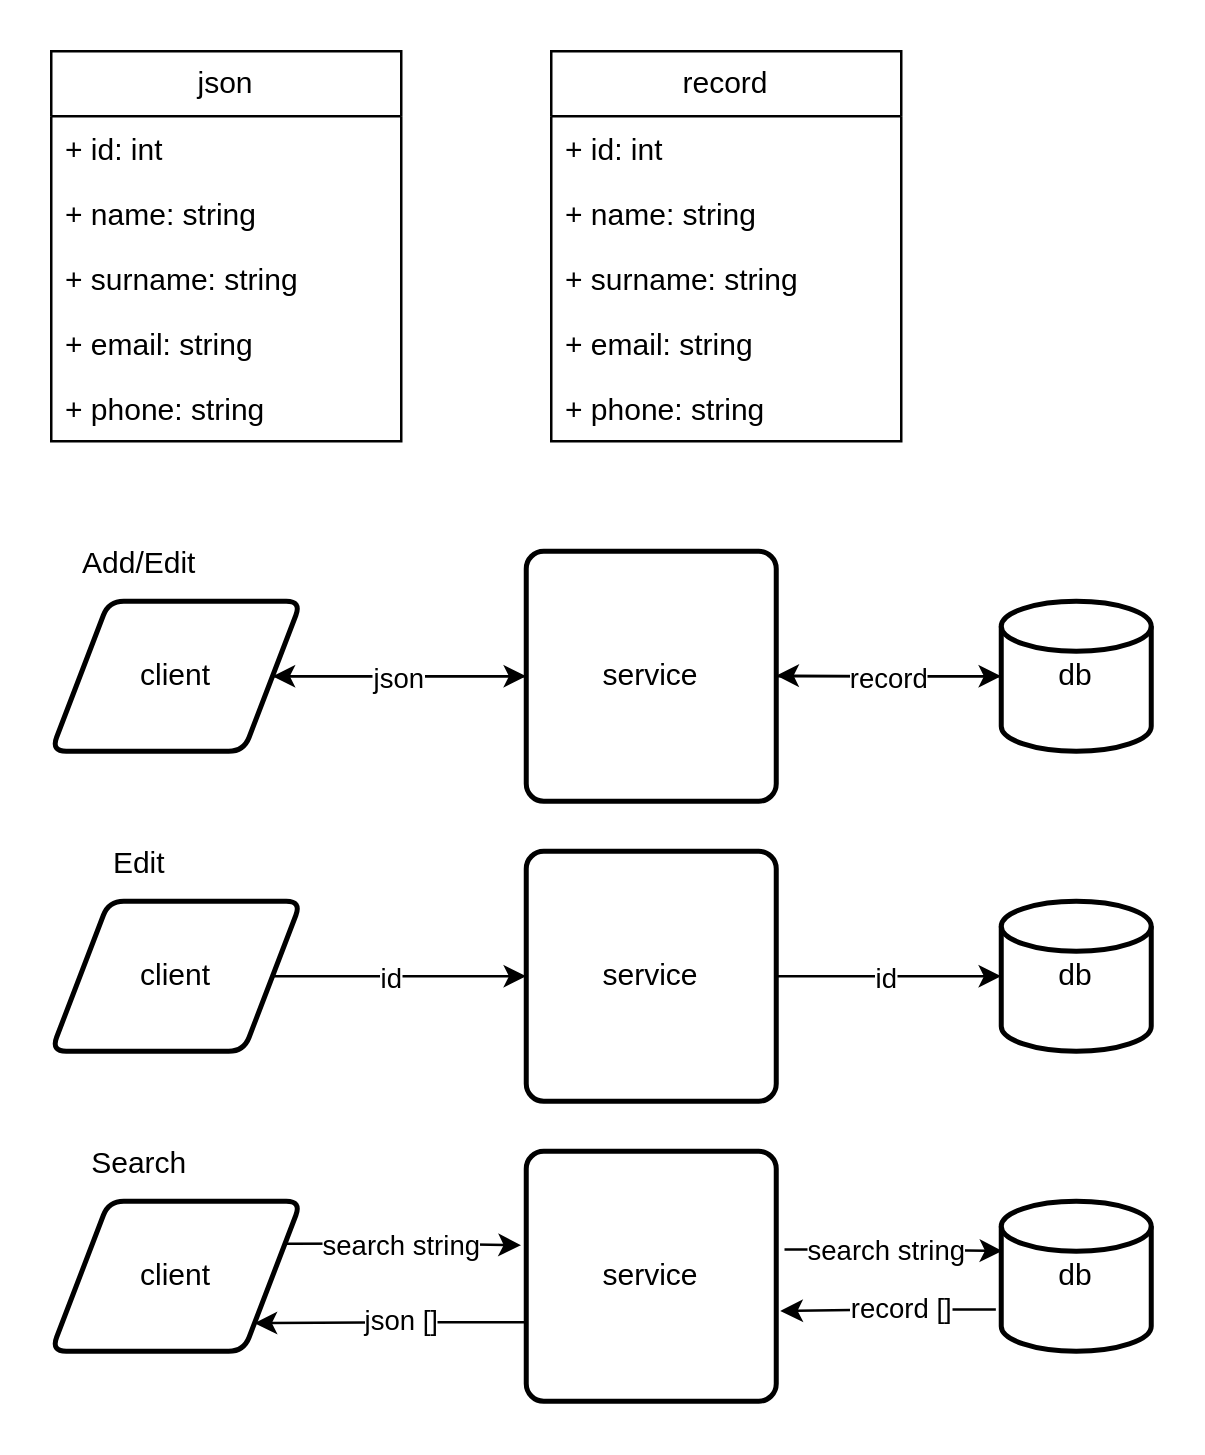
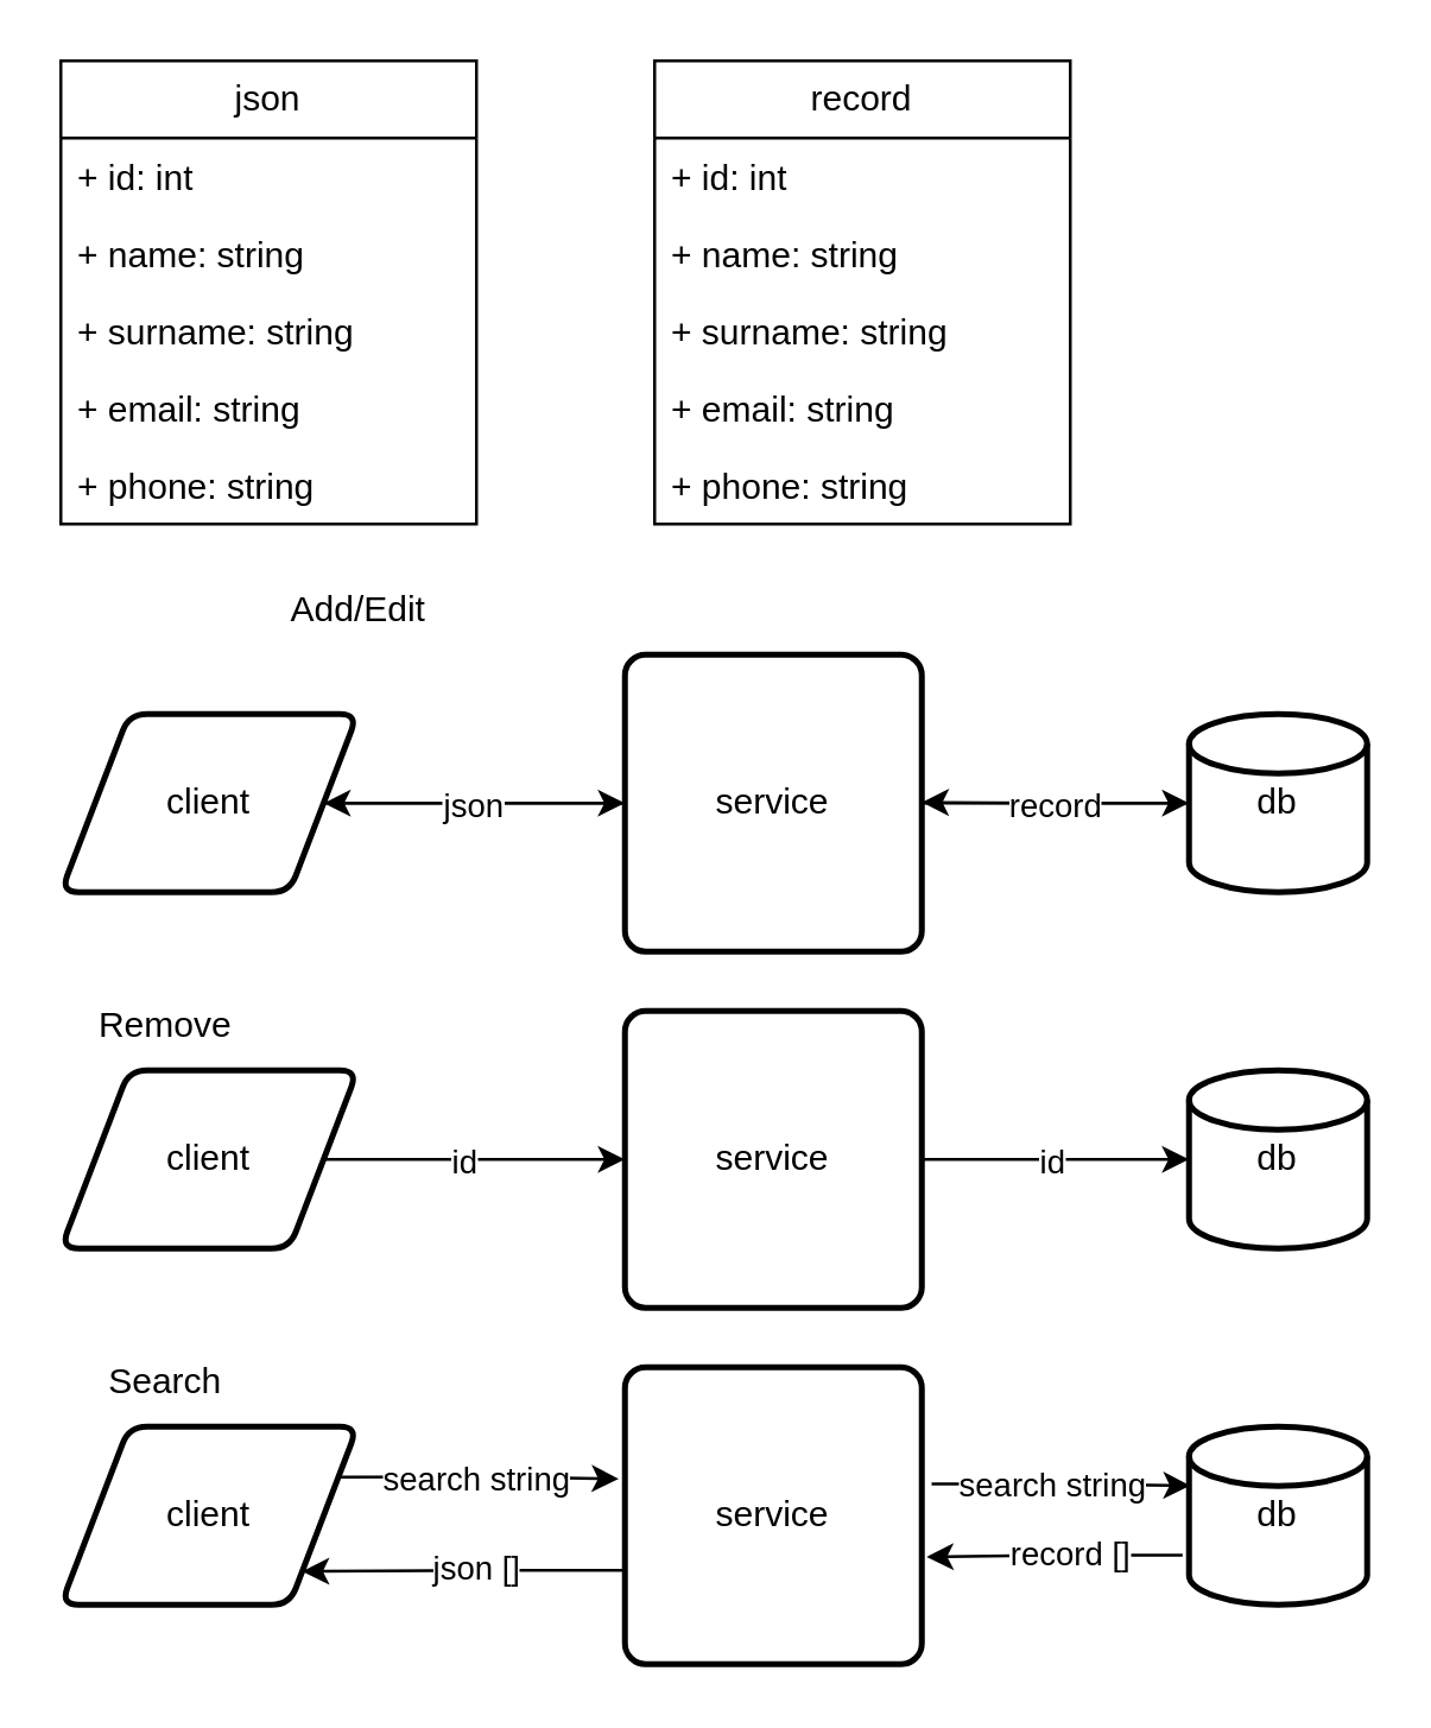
  <mxCell id="0" />
  <mxCell id="1" parent="0" />
  <mxCell id="2" style="edgeStyle=orthogonalEdgeStyle;rounded=0;orthogonalLoop=1;jettySize=auto;html=1;exitX=1;exitY=0.5;exitDx=0;exitDy=0;entryX=0;entryY=0.5;entryDx=0;entryDy=0;entryPerimeter=0;" edge="1" parent="1" source="13" target="14"><mxGeometry relative="1" as="geometry" /></mxCell>
  <mxCell id="3" value="json" style="swimlane;fontStyle=0;childLayout=stackLayout;horizontal=1;startSize=26;fillColor=none;horizontalStack=0;resizeParent=1;resizeParentMax=0;resizeLast=0;collapsible=1;marginBottom=0;whiteSpace=wrap;html=1;" vertex="1" parent="1"><mxGeometry x="20" y="20" width="140" height="156" as="geometry" /></mxCell>
  <mxCell id="4" value="+ id: int&lt;div&gt;&lt;br&gt;&lt;/div&gt;&lt;div&gt;&lt;br&gt;&lt;/div&gt;" style="text;strokeColor=none;fillColor=none;align=left;verticalAlign=top;spacingLeft=4;spacingRight=4;overflow=hidden;rotatable=0;points=[[0,0.5],[1,0.5]];portConstraint=eastwest;whiteSpace=wrap;html=1;" vertex="1" parent="3"><mxGeometry y="26" width="140" height="26" as="geometry" /></mxCell>
  <mxCell id="5" value="+ name: string" style="text;strokeColor=none;fillColor=none;align=left;verticalAlign=top;spacingLeft=4;spacingRight=4;overflow=hidden;rotatable=0;points=[[0,0.5],[1,0.5]];portConstraint=eastwest;whiteSpace=wrap;html=1;" vertex="1" parent="3"><mxGeometry y="52" width="140" height="26" as="geometry" /></mxCell>
  <mxCell id="6" value="+ surname: string" style="text;strokeColor=none;fillColor=none;align=left;verticalAlign=top;spacingLeft=4;spacingRight=4;overflow=hidden;rotatable=0;points=[[0,0.5],[1,0.5]];portConstraint=eastwest;whiteSpace=wrap;html=1;" vertex="1" parent="3"><mxGeometry y="78" width="140" height="26" as="geometry" /></mxCell>
  <mxCell id="7" value="+ email: string" style="text;strokeColor=none;fillColor=none;align=left;verticalAlign=top;spacingLeft=4;spacingRight=4;overflow=hidden;rotatable=0;points=[[0,0.5],[1,0.5]];portConstraint=eastwest;whiteSpace=wrap;html=1;" vertex="1" parent="3"><mxGeometry y="104" width="140" height="26" as="geometry" /></mxCell>
  <mxCell id="8" value="+ phone: string" style="text;strokeColor=none;fillColor=none;align=left;verticalAlign=top;spacingLeft=4;spacingRight=4;overflow=hidden;rotatable=0;points=[[0,0.5],[1,0.5]];portConstraint=eastwest;whiteSpace=wrap;html=1;" vertex="1" parent="3"><mxGeometry y="130" width="140" height="26" as="geometry" /></mxCell>
  <mxCell id="9" style="edgeStyle=orthogonalEdgeStyle;rounded=0;orthogonalLoop=1;jettySize=auto;html=1;exitX=1;exitY=0.5;exitDx=0;exitDy=0;entryX=0;entryY=0.5;entryDx=0;entryDy=0;" edge="1" parent="1" source="10" target="13"><mxGeometry relative="1" as="geometry" /></mxCell>
  <mxCell id="10" value="client" style="shape=parallelogram;html=1;strokeWidth=2;perimeter=parallelogramPerimeter;whiteSpace=wrap;rounded=1;arcSize=12;size=0.23;" vertex="1" parent="1"><mxGeometry x="20" y="240" width="100" height="60" as="geometry" /></mxCell>
  <mxCell id="11" style="edgeStyle=orthogonalEdgeStyle;rounded=0;orthogonalLoop=1;jettySize=auto;html=1;entryX=1;entryY=0.5;entryDx=0;entryDy=0;" edge="1" parent="1" source="13" target="10"><mxGeometry relative="1" as="geometry" /></mxCell>
  <mxCell id="12" value="json" style="edgeLabel;html=1;align=center;verticalAlign=middle;resizable=0;points=[];" vertex="1" connectable="0" parent="11"><mxGeometry x="0.019" relative="1" as="geometry"><mxPoint as="offset" /></mxGeometry></mxCell>
  <mxCell id="13" value="service" style="rounded=1;whiteSpace=wrap;html=1;absoluteArcSize=1;arcSize=14;strokeWidth=2;" vertex="1" parent="1"><mxGeometry x="210" y="220" width="100" height="100" as="geometry" /></mxCell>
  <mxCell id="14" value="db" style="strokeWidth=2;html=1;shape=mxgraph.flowchart.database;whiteSpace=wrap;" vertex="1" parent="1"><mxGeometry x="400" y="240" width="60" height="60" as="geometry" /></mxCell>
  <mxCell id="15" style="edgeStyle=orthogonalEdgeStyle;rounded=0;orthogonalLoop=1;jettySize=auto;html=1;entryX=1;entryY=0.5;entryDx=0;entryDy=0;exitX=0;exitY=0.5;exitDx=0;exitDy=0;exitPerimeter=0;" edge="1" parent="1" source="14"><mxGeometry relative="1" as="geometry"><mxPoint x="381" y="269.71" as="sourcePoint" /><mxPoint x="310" y="269.71" as="targetPoint" /></mxGeometry></mxCell>
  <mxCell id="16" value="record" style="edgeLabel;html=1;align=center;verticalAlign=middle;resizable=0;points=[];" vertex="1" connectable="0" parent="15"><mxGeometry x="0.019" relative="1" as="geometry"><mxPoint as="offset" /></mxGeometry></mxCell>
- <mxCell id="17" value="Add/Edit" style="text;html=1;align=center;verticalAlign=middle;resizable=0;points=[];autosize=1;strokeColor=none;fillColor=none;" vertex="1" parent="1"><mxGeometry x="20" y="210" width="70" height="30" as="geometry" /></mxCell>
+ <mxCell id="17" value="Add/Edit" style="text;html=1;align=center;verticalAlign=middle;resizable=0;points=[];autosize=1;strokeColor=none;fillColor=none;" vertex="1" parent="1"><mxGeometry x="85" y="190" width="70" height="30" as="geometry" /></mxCell>
  <mxCell id="18" style="edgeStyle=orthogonalEdgeStyle;rounded=0;orthogonalLoop=1;jettySize=auto;html=1;exitX=1;exitY=0.5;exitDx=0;exitDy=0;entryX=0;entryY=0.5;entryDx=0;entryDy=0;entryPerimeter=0;" edge="1" parent="1" source="23" target="24"><mxGeometry relative="1" as="geometry" /></mxCell>
  <mxCell id="19" value="id" style="edgeLabel;html=1;align=center;verticalAlign=middle;resizable=0;points=[];" vertex="1" connectable="0" parent="18"><mxGeometry x="-0.043" y="-1" relative="1" as="geometry"><mxPoint y="-1" as="offset" /></mxGeometry></mxCell>
  <mxCell id="20" style="edgeStyle=orthogonalEdgeStyle;rounded=0;orthogonalLoop=1;jettySize=auto;html=1;exitX=1;exitY=0.5;exitDx=0;exitDy=0;entryX=0;entryY=0.5;entryDx=0;entryDy=0;" edge="1" parent="1" source="22" target="23"><mxGeometry relative="1" as="geometry" /></mxCell>
  <mxCell id="21" value="id" style="edgeLabel;html=1;align=center;verticalAlign=middle;resizable=0;points=[];" vertex="1" connectable="0" parent="20"><mxGeometry x="0.029" y="-1" relative="1" as="geometry"><mxPoint x="-5" y="-1" as="offset" /></mxGeometry></mxCell>
  <mxCell id="22" value="client" style="shape=parallelogram;html=1;strokeWidth=2;perimeter=parallelogramPerimeter;whiteSpace=wrap;rounded=1;arcSize=12;size=0.23;" vertex="1" parent="1"><mxGeometry x="20" y="360" width="100" height="60" as="geometry" /></mxCell>
  <mxCell id="23" value="service" style="rounded=1;whiteSpace=wrap;html=1;absoluteArcSize=1;arcSize=14;strokeWidth=2;" vertex="1" parent="1"><mxGeometry x="210" y="340" width="100" height="100" as="geometry" /></mxCell>
  <mxCell id="24" value="db" style="strokeWidth=2;html=1;shape=mxgraph.flowchart.database;whiteSpace=wrap;" vertex="1" parent="1"><mxGeometry x="400" y="360" width="60" height="60" as="geometry" /></mxCell>
- <mxCell id="25" value="Edit" style="text;html=1;align=center;verticalAlign=middle;resizable=0;points=[];autosize=1;strokeColor=none;fillColor=none;" vertex="1" parent="1"><mxGeometry x="20" y="330" width="70" height="30" as="geometry" /></mxCell>
+ <mxCell id="25" value="Remove" style="text;html=1;align=center;verticalAlign=middle;resizable=0;points=[];autosize=1;strokeColor=none;fillColor=none;" vertex="1" parent="1"><mxGeometry x="20" y="330" width="70" height="30" as="geometry" /></mxCell>
  <mxCell id="26" value="client" style="shape=parallelogram;html=1;strokeWidth=2;perimeter=parallelogramPerimeter;whiteSpace=wrap;rounded=1;arcSize=12;size=0.23;" vertex="1" parent="1"><mxGeometry x="20" y="480" width="100" height="60" as="geometry" /></mxCell>
  <mxCell id="27" value="service" style="rounded=1;whiteSpace=wrap;html=1;absoluteArcSize=1;arcSize=14;strokeWidth=2;" vertex="1" parent="1"><mxGeometry x="210" y="460" width="100" height="100" as="geometry" /></mxCell>
  <mxCell id="28" style="edgeStyle=orthogonalEdgeStyle;rounded=0;orthogonalLoop=1;jettySize=auto;html=1;exitX=-0.036;exitY=0.721;exitDx=0;exitDy=0;exitPerimeter=0;entryX=1.016;entryY=0.639;entryDx=0;entryDy=0;entryPerimeter=0;" edge="1" parent="1" source="30" target="27"><mxGeometry relative="1" as="geometry" /></mxCell>
  <mxCell id="29" value="record []" style="edgeLabel;html=1;align=center;verticalAlign=middle;resizable=0;points=[];" vertex="1" connectable="0" parent="28"><mxGeometry x="-0.211" y="-1" relative="1" as="geometry"><mxPoint x="-4" as="offset" /></mxGeometry></mxCell>
  <mxCell id="30" value="db" style="strokeWidth=2;html=1;shape=mxgraph.flowchart.database;whiteSpace=wrap;" vertex="1" parent="1"><mxGeometry x="400" y="480" width="60" height="60" as="geometry" /></mxCell>
  <mxCell id="31" value="Search" style="text;html=1;align=center;verticalAlign=middle;resizable=0;points=[];autosize=1;strokeColor=none;fillColor=none;" vertex="1" parent="1"><mxGeometry x="25" y="450" width="60" height="30" as="geometry" /></mxCell>
  <mxCell id="32" style="edgeStyle=orthogonalEdgeStyle;rounded=0;orthogonalLoop=1;jettySize=auto;html=1;exitX=1;exitY=0.25;exitDx=0;exitDy=0;entryX=-0.021;entryY=0.376;entryDx=0;entryDy=0;entryPerimeter=0;" edge="1" parent="1" source="26" target="27"><mxGeometry relative="1" as="geometry" /></mxCell>
  <mxCell id="33" value="search string" style="edgeLabel;html=1;align=center;verticalAlign=middle;resizable=0;points=[];" vertex="1" connectable="0" parent="32"><mxGeometry x="-0.13" y="-1" relative="1" as="geometry"><mxPoint x="5" as="offset" /></mxGeometry></mxCell>
  <mxCell id="34" style="edgeStyle=orthogonalEdgeStyle;rounded=0;orthogonalLoop=1;jettySize=auto;html=1;entryX=1;entryY=1;entryDx=0;entryDy=0;exitX=-0.001;exitY=0.684;exitDx=0;exitDy=0;exitPerimeter=0;" edge="1" parent="1" source="27" target="26"><mxGeometry relative="1" as="geometry"><mxPoint x="210" y="530" as="sourcePoint" /></mxGeometry></mxCell>
  <mxCell id="35" value="json []" style="edgeLabel;html=1;align=center;verticalAlign=middle;resizable=0;points=[];" vertex="1" connectable="0" parent="34"><mxGeometry x="-0.265" y="-1" relative="1" as="geometry"><mxPoint x="-10" as="offset" /></mxGeometry></mxCell>
  <mxCell id="36" style="edgeStyle=orthogonalEdgeStyle;rounded=0;orthogonalLoop=1;jettySize=auto;html=1;exitX=1.033;exitY=0.393;exitDx=0;exitDy=0;entryX=0.007;entryY=0.331;entryDx=0;entryDy=0;entryPerimeter=0;exitPerimeter=0;" edge="1" parent="1" source="27" target="30"><mxGeometry relative="1" as="geometry" /></mxCell>
  <mxCell id="37" value="search string" style="edgeLabel;html=1;align=center;verticalAlign=middle;resizable=0;points=[];" vertex="1" connectable="0" parent="36"><mxGeometry x="-0.09" relative="1" as="geometry"><mxPoint as="offset" /></mxGeometry></mxCell>
  <mxCell id="38" value="record" style="swimlane;fontStyle=0;childLayout=stackLayout;horizontal=1;startSize=26;fillColor=none;horizontalStack=0;resizeParent=1;resizeParentMax=0;resizeLast=0;collapsible=1;marginBottom=0;whiteSpace=wrap;html=1;" vertex="1" parent="1"><mxGeometry x="220" y="20" width="140" height="156" as="geometry" /></mxCell>
  <mxCell id="39" value="+ id: int&lt;div&gt;&lt;br&gt;&lt;/div&gt;&lt;div&gt;&lt;br&gt;&lt;/div&gt;" style="text;strokeColor=none;fillColor=none;align=left;verticalAlign=top;spacingLeft=4;spacingRight=4;overflow=hidden;rotatable=0;points=[[0,0.5],[1,0.5]];portConstraint=eastwest;whiteSpace=wrap;html=1;" vertex="1" parent="38"><mxGeometry y="26" width="140" height="26" as="geometry" /></mxCell>
  <mxCell id="40" value="+ name: string" style="text;strokeColor=none;fillColor=none;align=left;verticalAlign=top;spacingLeft=4;spacingRight=4;overflow=hidden;rotatable=0;points=[[0,0.5],[1,0.5]];portConstraint=eastwest;whiteSpace=wrap;html=1;" vertex="1" parent="38"><mxGeometry y="52" width="140" height="26" as="geometry" /></mxCell>
  <mxCell id="41" value="+ surname: string" style="text;strokeColor=none;fillColor=none;align=left;verticalAlign=top;spacingLeft=4;spacingRight=4;overflow=hidden;rotatable=0;points=[[0,0.5],[1,0.5]];portConstraint=eastwest;whiteSpace=wrap;html=1;" vertex="1" parent="38"><mxGeometry y="78" width="140" height="26" as="geometry" /></mxCell>
  <mxCell id="42" value="+ email: string" style="text;strokeColor=none;fillColor=none;align=left;verticalAlign=top;spacingLeft=4;spacingRight=4;overflow=hidden;rotatable=0;points=[[0,0.5],[1,0.5]];portConstraint=eastwest;whiteSpace=wrap;html=1;" vertex="1" parent="38"><mxGeometry y="104" width="140" height="26" as="geometry" /></mxCell>
  <mxCell id="43" value="+ phone: string" style="text;strokeColor=none;fillColor=none;align=left;verticalAlign=top;spacingLeft=4;spacingRight=4;overflow=hidden;rotatable=0;points=[[0,0.5],[1,0.5]];portConstraint=eastwest;whiteSpace=wrap;html=1;" vertex="1" parent="38"><mxGeometry y="130" width="140" height="26" as="geometry" /></mxCell>
